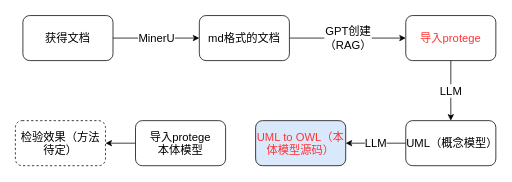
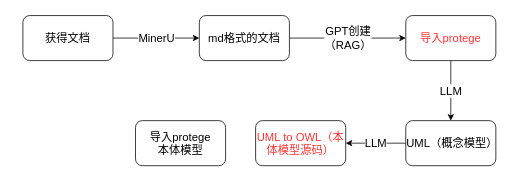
  <mxCell id="0" />
  <mxCell id="1" parent="0" />
  <mxCell id="2" value="GPT创建&lt;div&gt;（RAG）&lt;/div&gt;" style="edgeStyle=orthogonalEdgeStyle;rounded=0;orthogonalLoop=1;jettySize=auto;html=1;fontSize=15;exitX=1;exitY=0.5;exitDx=0;exitDy=0;" parent="1" source="13" target="6" edge="1"><mxGeometry relative="1" as="geometry" /></mxCell>
  <mxCell id="3" value="MinerU" style="edgeStyle=orthogonalEdgeStyle;rounded=0;orthogonalLoop=1;jettySize=auto;html=1;fontSize=15;" edge="1" parent="1" source="4" target="13"><mxGeometry relative="1" as="geometry" /></mxCell>
  <mxCell id="4" value="获得文档" style="rounded=1;whiteSpace=wrap;html=1;fontSize=15;" parent="1" vertex="1"><mxGeometry x="30" y="20" width="120" height="60" as="geometry" /></mxCell>
  <mxCell id="5" value="LLM" style="edgeStyle=orthogonalEdgeStyle;rounded=0;orthogonalLoop=1;jettySize=auto;html=1;fontSize=15;" parent="1" source="6" target="8" edge="1"><mxGeometry relative="1" as="geometry" /></mxCell>
  <mxCell id="6" value="导入protege" style="rounded=1;whiteSpace=wrap;html=1;fontSize=15;fontColor=#FF3333;" parent="1" vertex="1"><mxGeometry x="540" y="20" width="120" height="60" as="geometry" /></mxCell>
  <mxCell id="7" value="LLM" style="edgeStyle=orthogonalEdgeStyle;rounded=0;orthogonalLoop=1;jettySize=auto;html=1;fontSize=15;" parent="1" source="8" target="9" edge="1"><mxGeometry relative="1" as="geometry" /></mxCell>
  <mxCell id="8" value="UML（概念模型）" style="rounded=1;whiteSpace=wrap;html=1;fontSize=15;" parent="1" vertex="1"><mxGeometry x="540" y="160" width="120" height="60" as="geometry" /></mxCell>
- <mxCell id="9" value="UML to OWL（本体模型源码）" style="rounded=1;whiteSpace=wrap;html=1;fontSize=15;fontColor=#FF3333;fillColor=#dae8fc;" parent="1" vertex="1"><mxGeometry x="340" y="160" width="120" height="60" as="geometry" /></mxCell>
- <mxCell id="10" value="" style="edgeStyle=orthogonalEdgeStyle;rounded=0;orthogonalLoop=1;jettySize=auto;html=1;fontSize=15;" edge="1" parent="1" source="11" target="12"><mxGeometry relative="1" as="geometry" /></mxCell>
+ <mxCell id="9" value="UML to OWL（本体模型源码）" style="rounded=1;whiteSpace=wrap;html=1;fontSize=15;fontColor=#FF3333;" parent="1" vertex="1"><mxGeometry x="340" y="160" width="120" height="60" as="geometry" /></mxCell>
  <mxCell id="11" value="导入protege&lt;div&gt;本体模型&lt;/div&gt;" style="rounded=1;whiteSpace=wrap;html=1;fontSize=15;" parent="1" vertex="1"><mxGeometry x="180" y="160" width="120" height="60" as="geometry" /></mxCell>
- <mxCell id="12" value="检验效果（方法待定）" style="rounded=1;whiteSpace=wrap;html=1;dashed=1;fontSize=15;" parent="1" vertex="1"><mxGeometry x="20" y="160" width="120" height="60" as="geometry" /></mxCell>
  <mxCell id="13" value="&lt;font&gt;md格式的文档&lt;/font&gt;" style="rounded=1;whiteSpace=wrap;html=1;fontSize=15;" vertex="1" parent="1"><mxGeometry x="265" y="20" width="120" height="60" as="geometry" /></mxCell>
